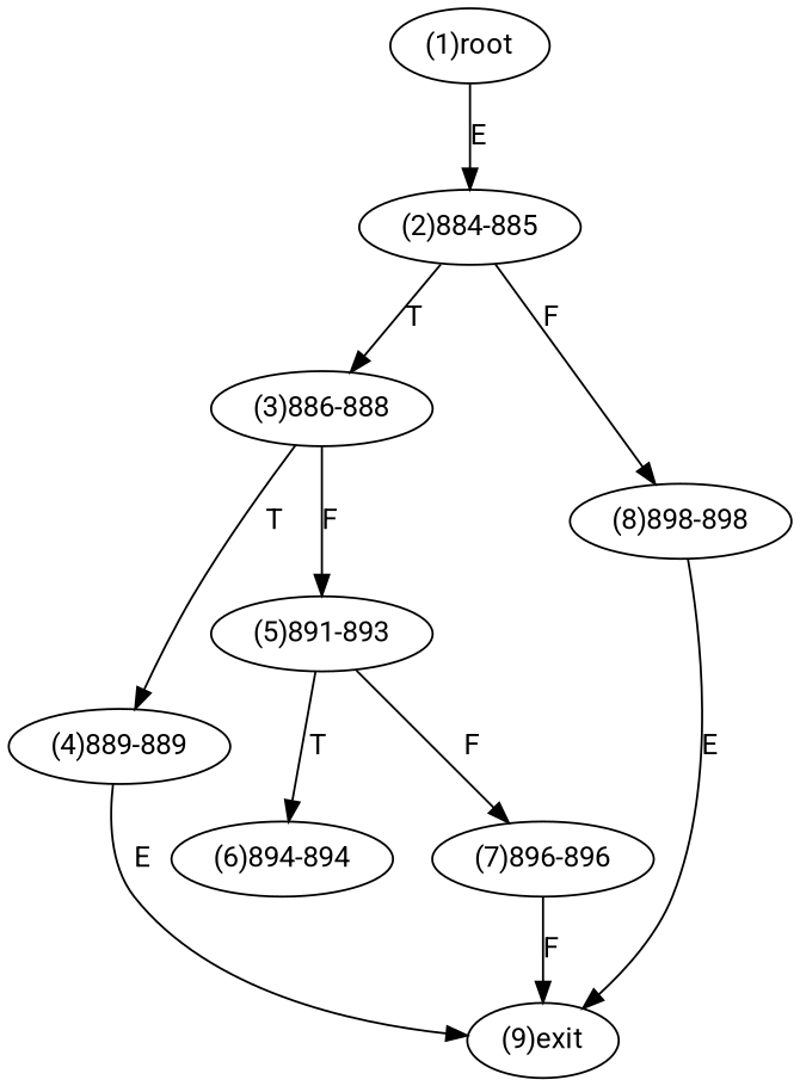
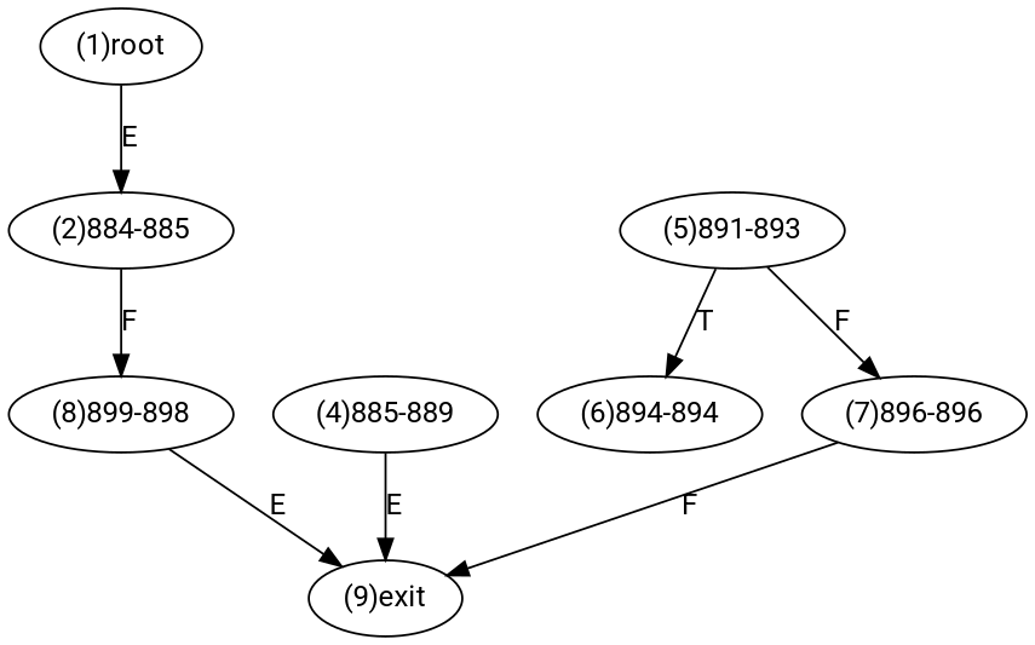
  digraph {
    fontname=Roboto
    node [fontname=Roboto]
    edge [fontname=Roboto]
    n1 [label="(1)root"]
    n2 [label="(2)884-885"]
-   n3 [label="(3)886-888"]
-   n4 [label="(8)898-898"]
-   n5 [label="(4)889-889"]
+   n4 [label="(8)899-898"]
+   n5 [label="(4)885-889"]
    n6 [label="(5)891-893"]
    n7 [label="(9)exit"]
    n8 [label="(6)894-894"]
    n9 [label="(7)896-896"]
    n1 -> n2 [label=E]
-   n2 -> n3 [label=T]
    n2 -> n4 [label=F]
-   n3 -> n5 [label=T]
-   n3 -> n6 [label=F]
    n4 -> n7 [label=E]
    n5 -> n7 [label=E]
    n6 -> n8 [label=T]
    n6 -> n9 [label=F]
    n9 -> n7 [label=F]
  }
